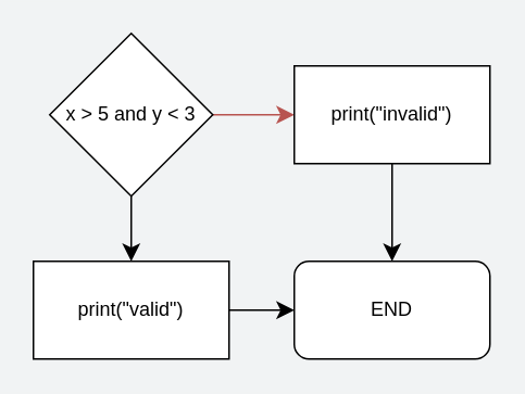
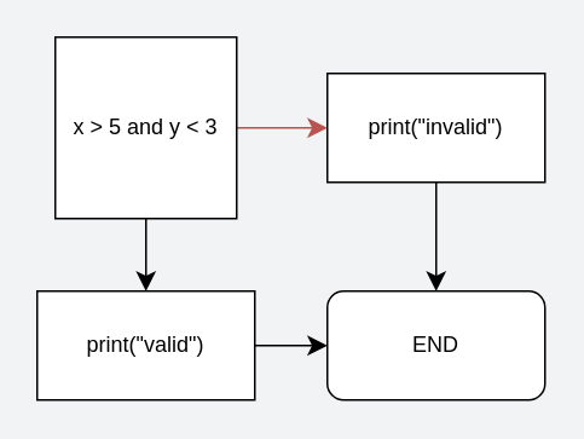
  <mxCell id="0" />
  <mxCell id="1" parent="0" />
  <mxCell id="2" style="edgeStyle=none;curved=1;rounded=0;orthogonalLoop=1;jettySize=auto;html=1;exitX=1;exitY=0.5;exitDx=0;exitDy=0;entryX=0;entryY=0.5;entryDx=0;entryDy=0;fontSize=12;startSize=8;endSize=8;fillColor=#f8cecc;strokeColor=#b85450;" edge="1" parent="1" source="4" target="6"><mxGeometry relative="1" as="geometry" /></mxCell>
  <mxCell id="3" style="edgeStyle=none;curved=1;rounded=0;orthogonalLoop=1;jettySize=auto;html=1;exitX=0.5;exitY=1;exitDx=0;exitDy=0;entryX=0.5;entryY=0;entryDx=0;entryDy=0;fontSize=12;startSize=8;endSize=8;" edge="1" parent="1" source="4" target="8"><mxGeometry relative="1" as="geometry" /></mxCell>
- <mxCell id="4" value="x &amp;gt; 5 and y &amp;lt; 3" style="rhombus;whiteSpace=wrap;html=1;" vertex="1" parent="1"><mxGeometry x="30" y="20" width="100" height="100" as="geometry" /></mxCell>
+ <mxCell id="4" value="x &amp;gt; 5 and y &amp;lt; 3" style="whiteSpace=wrap;html=1;rounded=0;" vertex="1" parent="1"><mxGeometry x="30" y="20" width="100" height="100" as="geometry" /></mxCell>
  <mxCell id="5" style="edgeStyle=none;curved=1;rounded=0;orthogonalLoop=1;jettySize=auto;html=1;exitX=0.5;exitY=1;exitDx=0;exitDy=0;entryX=0.5;entryY=0;entryDx=0;entryDy=0;fontSize=12;startSize=8;endSize=8;" edge="1" parent="1" source="6" target="9"><mxGeometry relative="1" as="geometry" /></mxCell>
  <mxCell id="6" value="print(&quot;invalid&quot;)" style="rounded=0;whiteSpace=wrap;html=1;" vertex="1" parent="1"><mxGeometry x="180" y="40" width="120" height="60" as="geometry" /></mxCell>
  <mxCell id="7" style="edgeStyle=none;curved=1;rounded=0;orthogonalLoop=1;jettySize=auto;html=1;exitX=1;exitY=0.5;exitDx=0;exitDy=0;entryX=0;entryY=0.5;entryDx=0;entryDy=0;fontSize=12;startSize=8;endSize=8;" edge="1" parent="1" source="8" target="9"><mxGeometry relative="1" as="geometry" /></mxCell>
  <mxCell id="8" value="print(&quot;valid&quot;)" style="rounded=0;whiteSpace=wrap;html=1;" vertex="1" parent="1"><mxGeometry x="20" y="160" width="120" height="60" as="geometry" /></mxCell>
  <mxCell id="9" value="END" style="rounded=1;whiteSpace=wrap;html=1;" vertex="1" parent="1"><mxGeometry x="180" y="160" width="120" height="60" as="geometry" /></mxCell>
